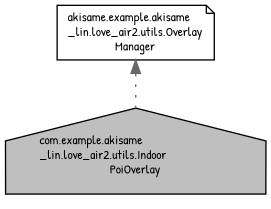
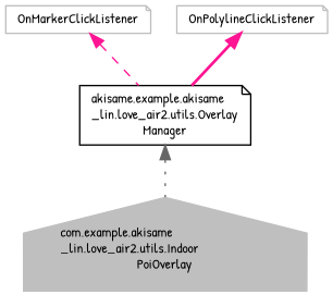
  digraph {
    fontname="Patrick Hand"
    node [color=black fillcolor=white fontname="Patrick Hand" fontsize=10 shape=note style=filled]
    edge [color=deeppink dir=back fontname="Patrick Hand" fontsize=10 labelfontname=Helvetica labelfontsize=10]
-   n1 [fillcolor=grey75 fontcolor=black height=0.2 label="com.example.akisame\l_lin.love_air2.utils.Indoor\lPoiOverlay" shape=house width=0.4]
+   n1 [color=grey75 fillcolor=grey75 fontcolor=black height=0.2 label="com.example.akisame\l_lin.love_air2.utils.Indoor\lPoiOverlay" shape=house width=0.4]
    n2 [height=0.2 label="akisame.example.akisame\l_lin.love_air2.utils.Overlay\lManager" width=0.4]
+   n3 [color=grey75 height=0.2 label=OnMarkerClickListener width=0.4]
+   n4 [color=grey75 height=0.2 label=OnPolylineClickListener width=0.4]
    n2 -> n1 [color=gray40 style=dotted]
+   n3 -> n2 [style=dashed]
+   n4 -> n2 [style=bold]
  }
